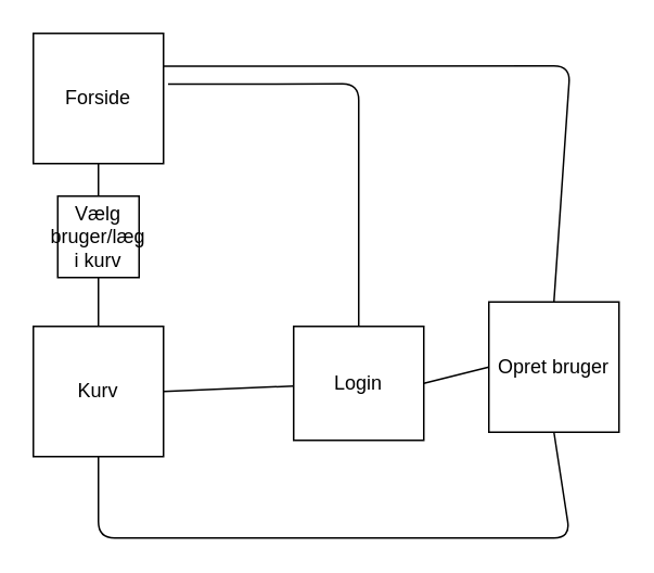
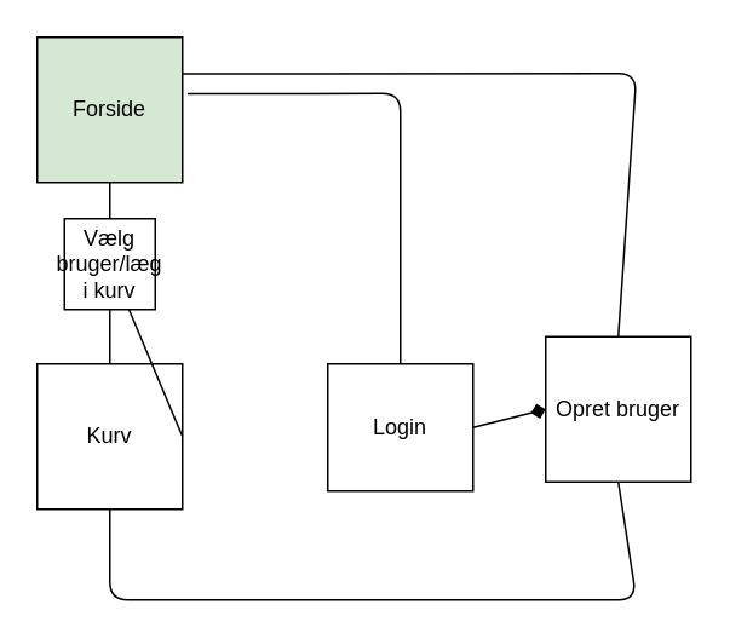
  <mxCell id="0" />
  <mxCell id="1" parent="0" />
- <mxCell id="2" value="Forside" style="whiteSpace=wrap;html=1;aspect=fixed;" parent="1" vertex="1"><mxGeometry x="20" y="20" width="80" height="80" as="geometry" /></mxCell>
+ <mxCell id="2" value="Forside" style="whiteSpace=wrap;html=1;aspect=fixed;fillColor=#d5e8d4;" parent="1" vertex="1"><mxGeometry x="20" y="20" width="80" height="80" as="geometry" /></mxCell>
  <mxCell id="3" value="Login" style="whiteSpace=wrap;html=1;aspect=fixed;" parent="1" vertex="1"><mxGeometry x="180" y="200" width="80" height="70" as="geometry" /></mxCell>
  <mxCell id="4" value="Kurv" style="whiteSpace=wrap;html=1;aspect=fixed;" parent="1" vertex="1"><mxGeometry x="20" y="200" width="80" height="80" as="geometry" /></mxCell>
  <mxCell id="5" value="Opret bruger" style="whiteSpace=wrap;html=1;aspect=fixed;" parent="1" vertex="1"><mxGeometry x="300" y="185" width="80" height="80" as="geometry" /></mxCell>
  <mxCell id="6" value="" style="endArrow=none;html=1;entryX=1.035;entryY=0.39;entryDx=0;entryDy=0;entryPerimeter=0;exitX=0.5;exitY=0;exitDx=0;exitDy=0;" parent="1" source="3" target="2" edge="1"><mxGeometry width="50" height="50" relative="1" as="geometry"><mxPoint x="70" y="240" as="sourcePoint" /><mxPoint x="120" y="190" as="targetPoint" /><Array as="points"><mxPoint x="220" y="51" /></Array></mxGeometry></mxCell>
  <mxCell id="7" value="" style="endArrow=none;html=1;entryX=1.035;entryY=0.39;entryDx=0;entryDy=0;entryPerimeter=0;exitX=0.5;exitY=0;exitDx=0;exitDy=0;" parent="1" source="5" edge="1"><mxGeometry width="50" height="50" relative="1" as="geometry"><mxPoint x="217.2" y="189" as="sourcePoint" /><mxPoint x="100" y="40.2" as="targetPoint" /><Array as="points"><mxPoint x="350" y="40" /></Array></mxGeometry></mxCell>
  <mxCell id="8" value="Vælg bruger/læg i kurv" style="whiteSpace=wrap;html=1;aspect=fixed;" vertex="1" parent="1"><mxGeometry x="35" y="120" width="50" height="50" as="geometry" /></mxCell>
  <mxCell id="9" value="" style="endArrow=none;html=1;entryX=0.5;entryY=1;entryDx=0;entryDy=0;" edge="1" parent="1" target="2"><mxGeometry width="50" height="50" relative="1" as="geometry"><mxPoint x="60" y="120" as="sourcePoint" /><mxPoint x="120" y="190" as="targetPoint" /></mxGeometry></mxCell>
  <mxCell id="10" value="" style="endArrow=none;html=1;entryX=0.5;entryY=1;entryDx=0;entryDy=0;" edge="1" parent="1" target="8"><mxGeometry width="50" height="50" relative="1" as="geometry"><mxPoint x="60" y="200" as="sourcePoint" /><mxPoint x="120" y="190" as="targetPoint" /></mxGeometry></mxCell>
- <mxCell id="11" value="" style="endArrow=none;html=1;exitX=1;exitY=0.5;exitDx=0;exitDy=0;" edge="1" parent="1" source="4" target="3"><mxGeometry width="50" height="50" relative="1" as="geometry"><mxPoint x="110" y="240" as="sourcePoint" /><mxPoint x="120" y="190" as="targetPoint" /></mxGeometry></mxCell>
+ <mxCell id="11" value="" style="endArrow=none;html=1;exitX=1;exitY=0.5;exitDx=0;exitDy=0;" edge="1" parent="1" source="4" target="8"><mxGeometry width="50" height="50" relative="1" as="geometry"><mxPoint x="110" y="240" as="sourcePoint" /><mxPoint x="120" y="190" as="targetPoint" /></mxGeometry></mxCell>
  <mxCell id="12" value="" style="endArrow=none;html=1;entryX=0.5;entryY=1;entryDx=0;entryDy=0;exitX=0.5;exitY=1;exitDx=0;exitDy=0;" edge="1" parent="1" source="4" target="5"><mxGeometry width="50" height="50" relative="1" as="geometry"><mxPoint x="70" y="240" as="sourcePoint" /><mxPoint x="120" y="190" as="targetPoint" /><Array as="points"><mxPoint x="60" y="330" /><mxPoint x="210" y="330" /><mxPoint x="350" y="330" /></Array></mxGeometry></mxCell>
- <mxCell id="13" value="" style="endArrow=none;html=1;entryX=0;entryY=0.5;entryDx=0;entryDy=0;exitX=1;exitY=0.5;exitDx=0;exitDy=0;" edge="1" parent="1" source="3" target="5"><mxGeometry width="50" height="50" relative="1" as="geometry"><mxPoint x="270" y="240" as="sourcePoint" /><mxPoint x="300" y="240" as="targetPoint" /></mxGeometry></mxCell>
+ <mxCell id="13" value="" style="endArrow=diamond;html=1;entryX=0;entryY=0.5;entryDx=0;entryDy=0;exitX=1;exitY=0.5;exitDx=0;exitDy=0;" edge="1" parent="1" source="3" target="5"><mxGeometry width="50" height="50" relative="1" as="geometry"><mxPoint x="270" y="240" as="sourcePoint" /><mxPoint x="300" y="240" as="targetPoint" /></mxGeometry></mxCell>
